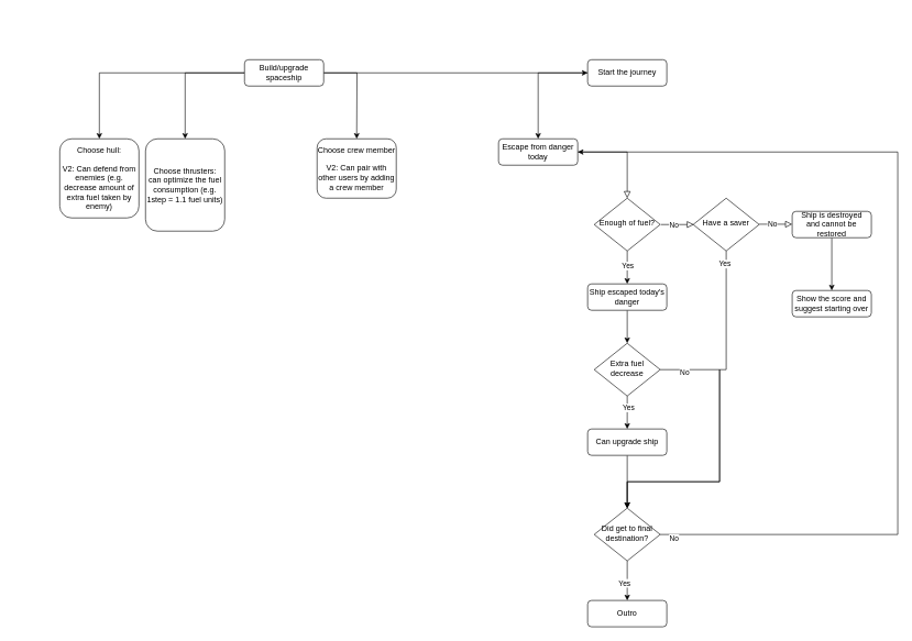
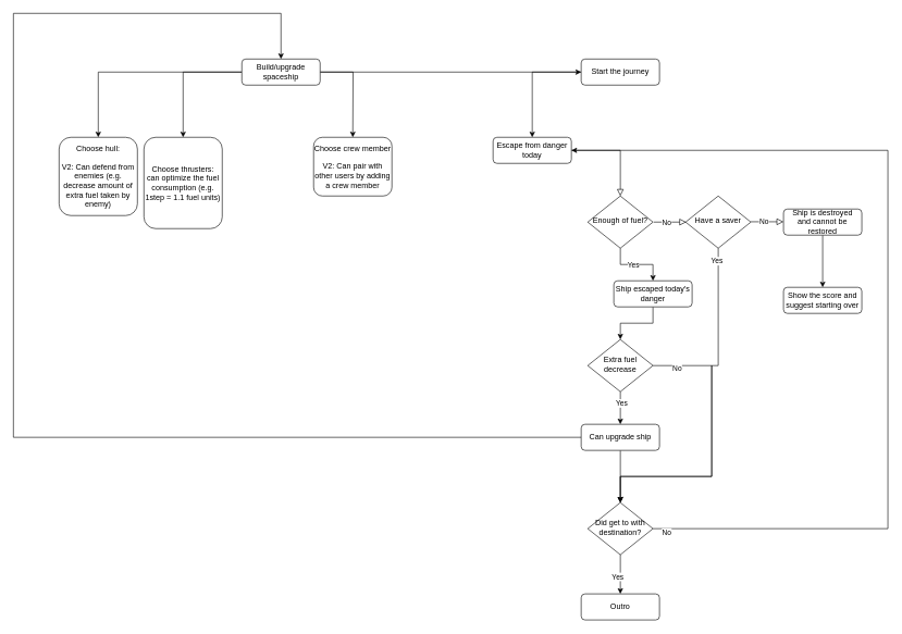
  <mxCell id="0" />
  <mxCell id="1" parent="0" />
  <mxCell id="2" value="" style="rounded=0;html=1;jettySize=auto;orthogonalLoop=1;fontSize=11;endArrow=block;endFill=0;endSize=8;strokeWidth=1;shadow=0;labelBackgroundColor=none;edgeStyle=orthogonalEdgeStyle;" parent="1" source="3" target="8" edge="1"><mxGeometry relative="1" as="geometry" /></mxCell>
  <mxCell id="3" value="Escape from danger today" style="rounded=1;whiteSpace=wrap;html=1;fontSize=12;glass=0;strokeWidth=1;shadow=0;" parent="1" vertex="1"><mxGeometry x="755" y="210" width="120" height="40" as="geometry" /></mxCell>
  <mxCell id="4" value="" style="edgeStyle=orthogonalEdgeStyle;rounded=0;html=1;jettySize=auto;orthogonalLoop=1;fontSize=11;endArrow=block;endFill=0;endSize=8;strokeWidth=1;shadow=0;labelBackgroundColor=none;" parent="1" edge="1"><mxGeometry x="0.56" y="-70" relative="1" as="geometry"><mxPoint as="offset" /><mxPoint x="1001" y="340" as="sourcePoint" /><mxPoint x="1051" y="340" as="targetPoint" /></mxGeometry></mxCell>
  <mxCell id="5" value="No" style="edgeLabel;html=1;align=center;verticalAlign=middle;resizable=0;points=[];" vertex="1" connectable="0" parent="4"><mxGeometry y="-3" relative="1" as="geometry"><mxPoint x="-6" y="-3" as="offset" /></mxGeometry></mxCell>
  <mxCell id="6" value="" style="edgeStyle=orthogonalEdgeStyle;rounded=0;orthogonalLoop=1;jettySize=auto;html=1;" edge="1" parent="1" source="8" target="18"><mxGeometry relative="1" as="geometry" /></mxCell>
  <mxCell id="7" value="Yes" style="edgeLabel;html=1;align=center;verticalAlign=middle;resizable=0;points=[];" vertex="1" connectable="0" parent="6"><mxGeometry x="-0.12" relative="1" as="geometry"><mxPoint as="offset" /></mxGeometry></mxCell>
  <mxCell id="8" value="Enough of fuel?" style="rhombus;whiteSpace=wrap;html=1;shadow=0;fontFamily=Helvetica;fontSize=12;align=center;strokeWidth=1;spacing=6;spacingTop=-4;" parent="1" vertex="1"><mxGeometry x="900" y="300" width="100" height="80" as="geometry" /></mxCell>
  <mxCell id="9" value="" style="edgeStyle=orthogonalEdgeStyle;rounded=0;orthogonalLoop=1;jettySize=auto;html=1;" edge="1" parent="1" source="13" target="16"><mxGeometry relative="1" as="geometry" /></mxCell>
  <mxCell id="10" value="Yes" style="edgeLabel;html=1;align=center;verticalAlign=middle;resizable=0;points=[];" vertex="1" connectable="0" parent="9"><mxGeometry x="-0.32" y="1" relative="1" as="geometry"><mxPoint as="offset" /></mxGeometry></mxCell>
  <mxCell id="11" style="edgeStyle=orthogonalEdgeStyle;rounded=0;orthogonalLoop=1;jettySize=auto;html=1;entryX=0.5;entryY=0;entryDx=0;entryDy=0;" edge="1" parent="1" source="13" target="40"><mxGeometry relative="1" as="geometry"><Array as="points"><mxPoint x="1090" y="560" /><mxPoint x="1090" y="730" /><mxPoint x="950" y="730" /></Array></mxGeometry></mxCell>
  <mxCell id="12" value="No" style="edgeLabel;html=1;align=center;verticalAlign=middle;resizable=0;points=[];" vertex="1" connectable="0" parent="11"><mxGeometry x="-0.836" y="-3" relative="1" as="geometry"><mxPoint as="offset" /></mxGeometry></mxCell>
  <mxCell id="13" value="Extra fuel decrease" style="rhombus;whiteSpace=wrap;html=1;shadow=0;fontFamily=Helvetica;fontSize=12;align=center;strokeWidth=1;spacing=6;spacingTop=-4;" parent="1" vertex="1"><mxGeometry x="900" y="520" width="100" height="80" as="geometry" /></mxCell>
  <mxCell id="14" value="" style="edgeStyle=orthogonalEdgeStyle;rounded=0;orthogonalLoop=1;jettySize=auto;html=1;" edge="1" parent="1" source="16"><mxGeometry relative="1" as="geometry"><mxPoint x="950" y="770" as="targetPoint" /></mxGeometry></mxCell>
+ <mxCell id="15" style="edgeStyle=orthogonalEdgeStyle;rounded=0;orthogonalLoop=1;jettySize=auto;html=1;entryX=0.5;entryY=0;entryDx=0;entryDy=0;" edge="1" parent="1" source="16" target="30"><mxGeometry relative="1" as="geometry"><Array as="points"><mxPoint x="20" y="670" /><mxPoint x="20" y="20" /><mxPoint x="430" y="20" /></Array></mxGeometry></mxCell>
  <mxCell id="16" value="Can upgrade ship" style="rounded=1;whiteSpace=wrap;html=1;fontSize=12;glass=0;strokeWidth=1;shadow=0;" parent="1" vertex="1"><mxGeometry x="890" y="650" width="120" height="40" as="geometry" /></mxCell>
  <mxCell id="17" value="" style="edgeStyle=orthogonalEdgeStyle;rounded=0;orthogonalLoop=1;jettySize=auto;html=1;" edge="1" parent="1" source="18" target="13"><mxGeometry relative="1" as="geometry" /></mxCell>
- <mxCell id="18" value="Ship escaped today's danger" style="rounded=1;whiteSpace=wrap;html=1;fontSize=12;glass=0;strokeWidth=1;shadow=0;" parent="1" vertex="1"><mxGeometry x="890" y="430" width="120" height="40" as="geometry" /></mxCell>
+ <mxCell id="18" value="Ship escaped today's danger" style="rounded=1;whiteSpace=wrap;html=1;fontSize=12;glass=0;strokeWidth=1;shadow=0;" parent="1" vertex="1"><mxGeometry x="940" y="430" width="120" height="40" as="geometry" /></mxCell>
  <mxCell id="19" style="edgeStyle=orthogonalEdgeStyle;rounded=0;orthogonalLoop=1;jettySize=auto;html=1;entryX=0.5;entryY=0;entryDx=0;entryDy=0;" edge="1" parent="1" source="21" target="40"><mxGeometry relative="1" as="geometry"><Array as="points"><mxPoint x="1100" y="560" /><mxPoint x="1090" y="560" /><mxPoint x="1090" y="730" /><mxPoint x="950" y="730" /></Array></mxGeometry></mxCell>
  <mxCell id="20" value="Yes" style="edgeLabel;html=1;align=center;verticalAlign=middle;resizable=0;points=[];" vertex="1" connectable="0" parent="19"><mxGeometry x="-0.932" y="-3" relative="1" as="geometry"><mxPoint y="1" as="offset" /></mxGeometry></mxCell>
  <mxCell id="21" value="Have a saver" style="rhombus;whiteSpace=wrap;html=1;shadow=0;fontFamily=Helvetica;fontSize=12;align=center;strokeWidth=1;spacing=6;spacingTop=-4;" vertex="1" parent="1"><mxGeometry x="1050" y="300" width="100" height="80" as="geometry" /></mxCell>
  <mxCell id="22" value="" style="edgeStyle=orthogonalEdgeStyle;rounded=0;html=1;jettySize=auto;orthogonalLoop=1;fontSize=11;endArrow=block;endFill=0;endSize=8;strokeWidth=1;shadow=0;labelBackgroundColor=none;" edge="1" parent="1"><mxGeometry x="0.56" y="-70" relative="1" as="geometry"><mxPoint as="offset" /><mxPoint x="1150" y="339.5" as="sourcePoint" /><mxPoint x="1200" y="339.5" as="targetPoint" /></mxGeometry></mxCell>
  <mxCell id="23" value="No" style="edgeLabel;html=1;align=center;verticalAlign=middle;resizable=0;points=[];" vertex="1" connectable="0" parent="22"><mxGeometry y="-3" relative="1" as="geometry"><mxPoint x="-6" y="-3" as="offset" /></mxGeometry></mxCell>
  <mxCell id="24" value="" style="edgeStyle=orthogonalEdgeStyle;rounded=0;orthogonalLoop=1;jettySize=auto;html=1;" edge="1" parent="1" source="25" target="42"><mxGeometry relative="1" as="geometry" /></mxCell>
  <mxCell id="25" value="Ship is destroyed&lt;div&gt;and cannot be restored&lt;/div&gt;" style="rounded=1;whiteSpace=wrap;html=1;fontSize=12;glass=0;strokeWidth=1;shadow=0;" vertex="1" parent="1"><mxGeometry x="1200" y="320" width="120" height="40" as="geometry" /></mxCell>
  <mxCell id="26" style="edgeStyle=orthogonalEdgeStyle;rounded=0;orthogonalLoop=1;jettySize=auto;html=1;" edge="1" parent="1" source="30" target="33"><mxGeometry relative="1" as="geometry" /></mxCell>
  <mxCell id="27" style="edgeStyle=orthogonalEdgeStyle;rounded=0;orthogonalLoop=1;jettySize=auto;html=1;entryX=0.5;entryY=0;entryDx=0;entryDy=0;" edge="1" parent="1" source="30" target="34"><mxGeometry relative="1" as="geometry" /></mxCell>
  <mxCell id="28" style="edgeStyle=orthogonalEdgeStyle;rounded=0;orthogonalLoop=1;jettySize=auto;html=1;" edge="1" parent="1" source="30"><mxGeometry relative="1" as="geometry"><mxPoint x="540" y="210" as="targetPoint" /></mxGeometry></mxCell>
  <mxCell id="29" style="edgeStyle=orthogonalEdgeStyle;rounded=0;orthogonalLoop=1;jettySize=auto;html=1;" edge="1" parent="1" source="30" target="32"><mxGeometry relative="1" as="geometry" /></mxCell>
  <mxCell id="30" value="Build/upgrade spaceship" style="rounded=1;whiteSpace=wrap;html=1;fontSize=12;glass=0;strokeWidth=1;shadow=0;" vertex="1" parent="1"><mxGeometry x="370" y="90" width="120" height="40" as="geometry" /></mxCell>
  <mxCell id="31" value="" style="edgeStyle=orthogonalEdgeStyle;rounded=0;orthogonalLoop=1;jettySize=auto;html=1;" edge="1" parent="1" source="32" target="3"><mxGeometry relative="1" as="geometry" /></mxCell>
  <mxCell id="32" value="Start the journey" style="rounded=1;whiteSpace=wrap;html=1;fontSize=12;glass=0;strokeWidth=1;shadow=0;" vertex="1" parent="1"><mxGeometry x="890" y="90" width="120" height="40" as="geometry" /></mxCell>
  <mxCell id="33" value="Choose hull:&lt;br&gt;&lt;br&gt;V2: Can defend from enemies (e.g. decrease amount of extra fuel taken by enemy)" style="rounded=1;whiteSpace=wrap;html=1;fontSize=12;glass=0;strokeWidth=1;shadow=0;" vertex="1" parent="1"><mxGeometry x="90" y="210" width="120" height="120" as="geometry" /></mxCell>
  <mxCell id="34" value="Choose thrusters:&lt;div&gt;can optimize the fuel consumption (e.g. 1step = 1.1 fuel units)&lt;/div&gt;" style="rounded=1;whiteSpace=wrap;html=1;fontSize=12;glass=0;strokeWidth=1;shadow=0;" vertex="1" parent="1"><mxGeometry x="220" y="210" width="120" height="140" as="geometry" /></mxCell>
  <mxCell id="35" value="Choose crew member&lt;br&gt;&lt;br&gt;V2: Can pair with other users by adding a crew member" style="rounded=1;whiteSpace=wrap;html=1;fontSize=12;glass=0;strokeWidth=1;shadow=0;" vertex="1" parent="1"><mxGeometry x="480" y="210" width="120" height="90" as="geometry" /></mxCell>
  <mxCell id="36" value="" style="edgeStyle=orthogonalEdgeStyle;rounded=0;orthogonalLoop=1;jettySize=auto;html=1;" edge="1" parent="1" source="40" target="41"><mxGeometry relative="1" as="geometry" /></mxCell>
  <mxCell id="37" value="Yes" style="edgeLabel;html=1;align=center;verticalAlign=middle;resizable=0;points=[];" vertex="1" connectable="0" parent="36"><mxGeometry x="0.105" y="-5" relative="1" as="geometry"><mxPoint as="offset" /></mxGeometry></mxCell>
  <mxCell id="38" style="edgeStyle=orthogonalEdgeStyle;rounded=0;orthogonalLoop=1;jettySize=auto;html=1;entryX=1;entryY=0.5;entryDx=0;entryDy=0;" edge="1" parent="1" source="40" target="3"><mxGeometry relative="1" as="geometry"><Array as="points"><mxPoint x="1360" y="810" /><mxPoint x="1360" y="230" /></Array></mxGeometry></mxCell>
  <mxCell id="39" value="No" style="edgeLabel;html=1;align=center;verticalAlign=middle;resizable=0;points=[];" vertex="1" connectable="0" parent="38"><mxGeometry x="-0.972" y="-5" relative="1" as="geometry"><mxPoint as="offset" /></mxGeometry></mxCell>
- <mxCell id="40" value="Did get to final destination?" style="rhombus;whiteSpace=wrap;html=1;shadow=0;fontFamily=Helvetica;fontSize=12;align=center;strokeWidth=1;spacing=6;spacingTop=-4;" vertex="1" parent="1"><mxGeometry x="900" y="770" width="100" height="80" as="geometry" /></mxCell>
+ <mxCell id="40" value="Did get to with destination?" style="rhombus;whiteSpace=wrap;html=1;shadow=0;fontFamily=Helvetica;fontSize=12;align=center;strokeWidth=1;spacing=6;spacingTop=-4;" vertex="1" parent="1"><mxGeometry x="900" y="770" width="100" height="80" as="geometry" /></mxCell>
  <mxCell id="41" value="Outro" style="rounded=1;whiteSpace=wrap;html=1;fontSize=12;glass=0;strokeWidth=1;shadow=0;" vertex="1" parent="1"><mxGeometry x="890" y="910" width="120" height="40" as="geometry" /></mxCell>
  <mxCell id="42" value="Show the score and suggest starting over" style="rounded=1;whiteSpace=wrap;html=1;fontSize=12;glass=0;strokeWidth=1;shadow=0;" vertex="1" parent="1"><mxGeometry x="1200" y="440" width="120" height="40" as="geometry" /></mxCell>
